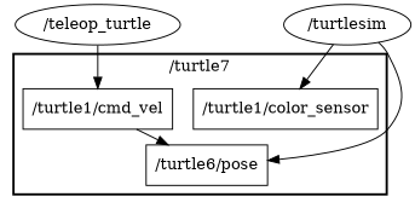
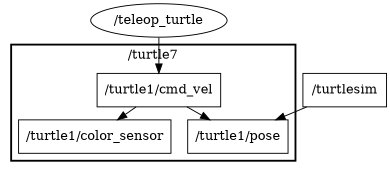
  digraph {
    compound=True
    rank=same
    rankdir=TB
    ranksep=0.2
    node [shape=box]
    edge [penwidth=1]
    n1 [height=0.5 label="/turtle1/color_sensor" width=1.7778]
    n2 [height=0.5 label="/turtle1/cmd_vel" width=1.4861]
-   n3 [height=0.5 label="/turtle6/pose" width=1.1667]
-   n4 [height=0.5 label="/turtlesim" shape=ellipse width=1.2457]
+   n3 [height=0.5 label="/turtle1/pose" width=1.1667]
+   n4 [height=0.5 label="/turtlesim" width=1.2457]
    n5 [height=0.5 label="/teleop_turtle" shape=ellipse width=1.6068]
    subgraph cluster_1 {
      label="/turtle7"
      style=bold
      n1
      n2
      n3
    }
    n2 -> n3
-   n4 -> n1
+   n2 -> n1
    n4 -> n3
    n5 -> n2
  }
